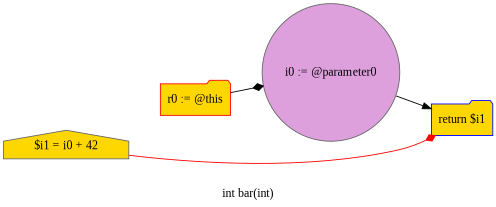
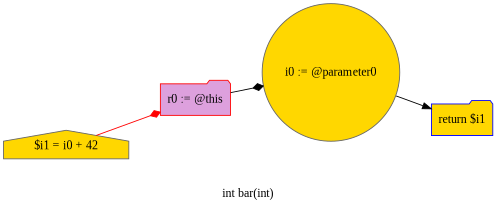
  digraph {
    fontname="Liberation Serif"
    label="int bar(int)"
    rankdir=LR
    node [color=gray40 fillcolor=plum fontname="Liberation Serif" shape=folder style=filled]
    edge [arrowhead=diamond color=black fontname="Liberation Serif"]
-   n1 [color=red fillcolor=gold label="r0 := @this"]
-   n2 [label="i0 := @parameter0" shape=circle]
+   n1 [color=red label="r0 := @this"]
+   n2 [fillcolor=gold label="i0 := @parameter0" shape=circle]
    n3 [color=blue fillcolor=gold label="return $i1"]
    n4 [fillcolor=gold label="$i1 = i0 + 42" shape=house]
    n1 -> n2
    n2 -> n3 [arrowhead=normal]
-   n4 -> n3 [color=red]
+   n4 -> n1 [color=red]
  }
